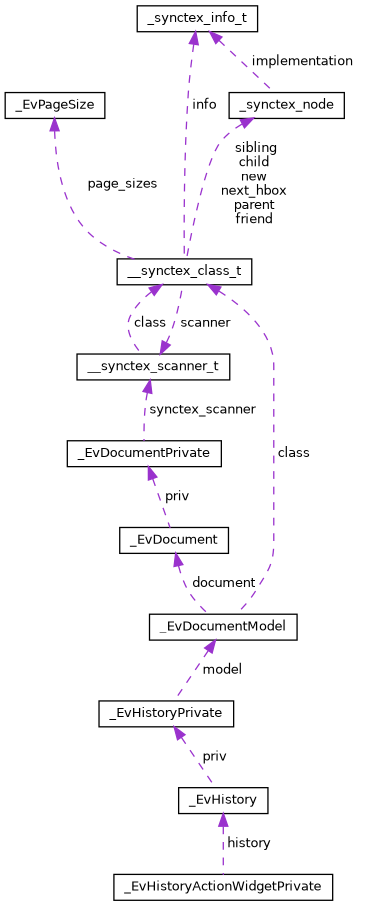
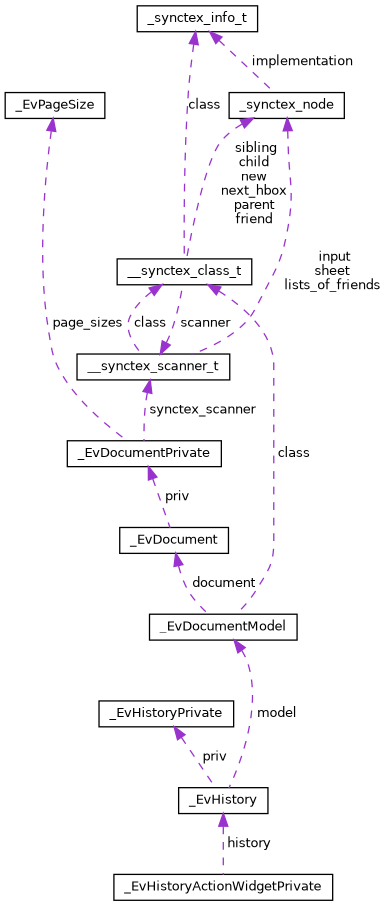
  digraph {
    node [color=black fillcolor=white fontname=Helvetica fontsize=10 shape=record style=filled]
    edge [color=darkorchid3 dir=back fontname=Helvetica fontsize=10 labelfontname=Helvetica labelfontsize=10 style=dashed]
    n1 [height=0.2 label=_EvHistoryActionWidgetPrivate width=0.4]
    n2 [height=0.2 label=_EvHistory width=0.4]
    n3 [height=0.2 label=_EvHistoryPrivate width=0.4]
    n4 [height=0.2 label=_EvDocumentModel width=0.4]
    n5 [height=0.2 label=_EvDocument width=0.4]
    n6 [height=0.2 label=_EvDocumentPrivate width=0.4]
    n7 [height=0.2 label=_EvPageSize width=0.4]
    n8 [height=0.2 label=__synctex_scanner_t width=0.4]
    n9 [height=0.2 label=__synctex_class_t width=0.4]
    n10 [height=0.2 label=_synctex_node width=0.4]
    n11 [height=0.2 label=_synctex_info_t width=0.4]
    n2 -> n1 [label=" history"]
    n3 -> n2 [label=" priv"]
-   n4 -> n3 [label=" model"]
+   n4 -> n2 [label=" model"]
    n5 -> n4 [label=" document"]
    n6 -> n5 [label=" priv"]
-   n7 -> n9 [label=" page_sizes"]
+   n7 -> n6 [label=" page_sizes"]
    n8 -> n6 [label=" synctex_scanner"]
    n8 -> n9 [label=" scanner"]
    n9 -> n4 [label=" class"]
    n9 -> n8 [label=" class"]
+   n10 -> n8 [label=" input\nsheet\nlists_of_friends"]
    n10 -> n9 [label=" sibling\nchild\nnew\nnext_hbox\nparent\nfriend"]
-   n11 -> n9 [label=" info"]
+   n11 -> n9 [label=" class"]
    n11 -> n10 [label=" implementation"]
  }
